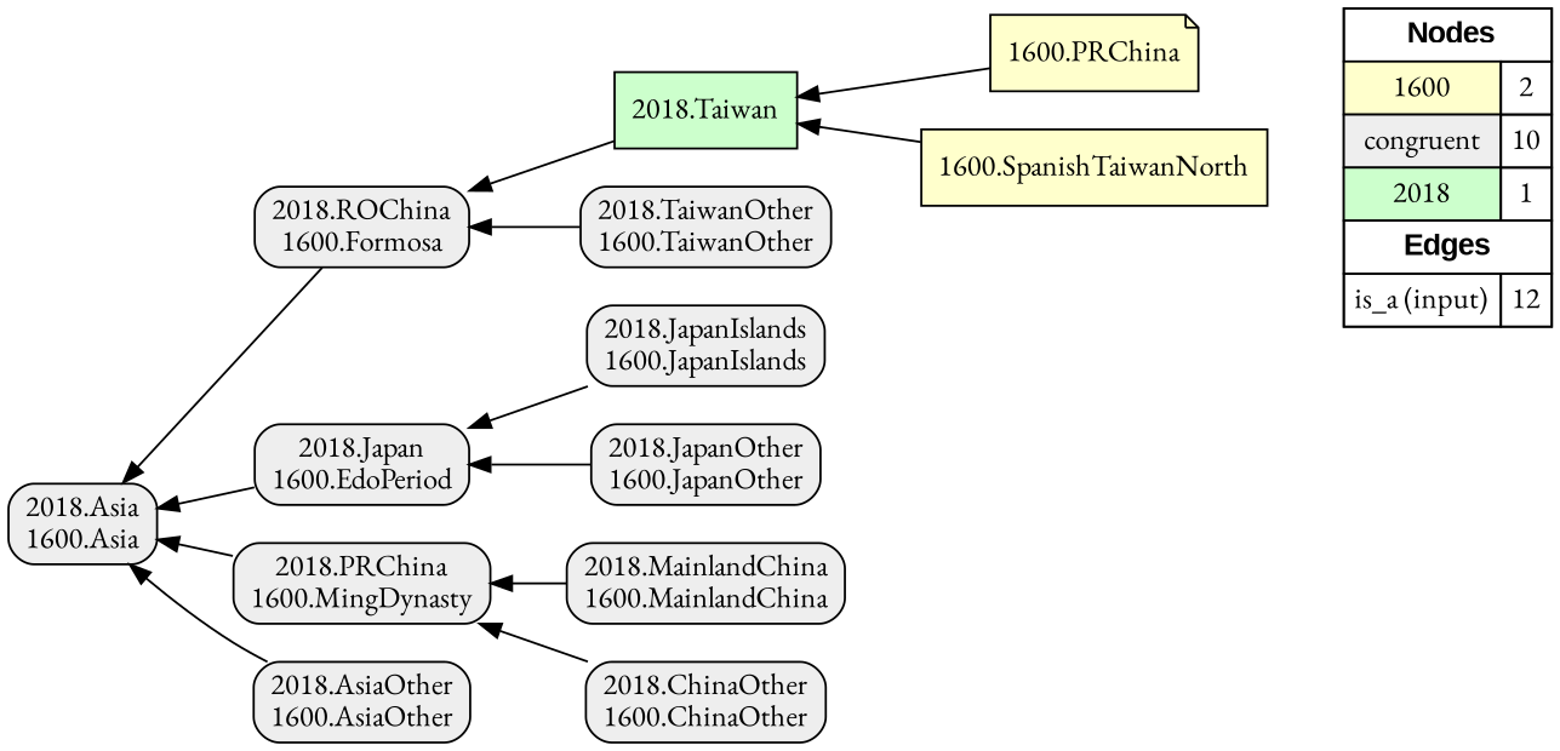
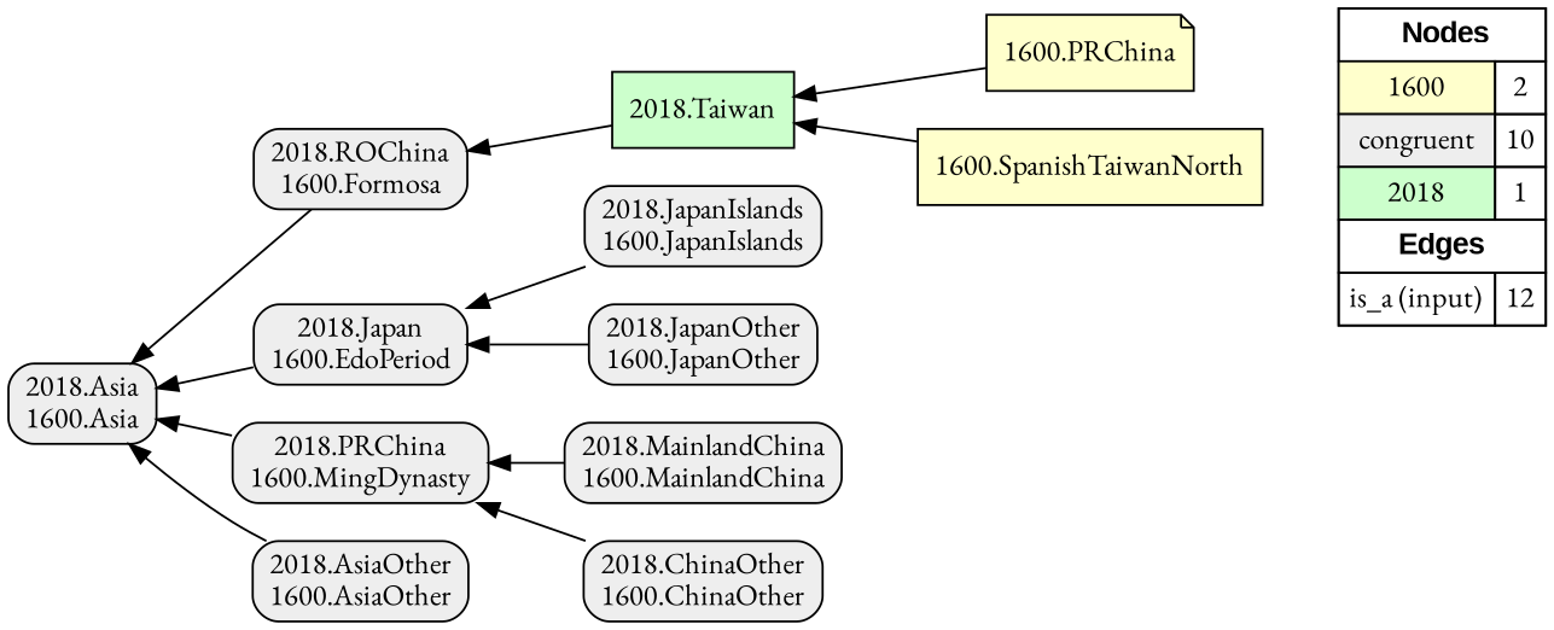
  digraph {
    fontname="EB Garamond"
    rankdir=RL
    node [fillcolor="#EEEEEE" fontname="EB Garamond" shape=box style="filled,rounded"]
    edge [arrowhead=normal color="#000000" constraint=true fontname="EB Garamond" penwidth=1 style=solid]
    n1 [fillcolor=white label=<   <TABLE BORDER="0" CELLBORDER="1" CELLSPACING="0" CELLPADDING="4">  <TR> <TD COLSPAN="2"><font face="Arial Black"> Nodes</font></TD> </TR>  <TR>   <TD bgcolor="#FFFFCC" fontname="helvetica">1600</TD>   <TD>2</TD>   </TR>  <TR>   <TD bgcolor="#EEEEEE" fontname="helvetica">congruent</TD>   <TD>10</TD>   </TR>  <TR>   <TD bgcolor="#CCFFCC" fontname="helvetica">2018</TD>   <TD>1</TD>   </TR>  <TR> <TD COLSPAN="2"><font face = "Arial Black"> Edges </font></TD> </TR>  <TR>   <TD><font color ="#000000">is_a (input)</font></TD><TD>12</TD> </TR> </TABLE>   > margin=0 style=filled]
    n2 [fillcolor="#FFFFCC" label="1600.PRChina" shape=note style=filled]
    "2018.Taiwan" [fillcolor="#CCFFCC" style=filled]
    "2018.ROChina\n1600.Formosa"
    "1600.SpanishTaiwanNorth" [fillcolor="#FFFFCC" style=filled]
    "2018.JapanIslands\n1600.JapanIslands"
    "2018.Japan\n1600.EdoPeriod"
    "2018.Asia\n1600.Asia"
    "2018.PRChina\n1600.MingDynasty"
-   "2018.TaiwanOther\n1600.TaiwanOther"
    "2018.MainlandChina\n1600.MainlandChina"
    "2018.AsiaOther\n1600.AsiaOther"
    "2018.JapanOther\n1600.JapanOther"
    "2018.ChinaOther\n1600.ChinaOther"
    subgraph sub_1 {
      rank=source
      n1
    }
    n2 -> "2018.Taiwan"
    "2018.Taiwan" -> "2018.ROChina\n1600.Formosa"
    "2018.ROChina\n1600.Formosa" -> "2018.Asia\n1600.Asia"
    "1600.SpanishTaiwanNorth" -> "2018.Taiwan"
    "2018.JapanIslands\n1600.JapanIslands" -> "2018.Japan\n1600.EdoPeriod"
    "2018.Japan\n1600.EdoPeriod" -> "2018.Asia\n1600.Asia"
    "2018.PRChina\n1600.MingDynasty" -> "2018.Asia\n1600.Asia"
-   "2018.TaiwanOther\n1600.TaiwanOther" -> "2018.ROChina\n1600.Formosa"
    "2018.MainlandChina\n1600.MainlandChina" -> "2018.PRChina\n1600.MingDynasty"
    "2018.AsiaOther\n1600.AsiaOther" -> "2018.Asia\n1600.Asia"
    "2018.JapanOther\n1600.JapanOther" -> "2018.Japan\n1600.EdoPeriod"
    "2018.ChinaOther\n1600.ChinaOther" -> "2018.PRChina\n1600.MingDynasty"
  }
